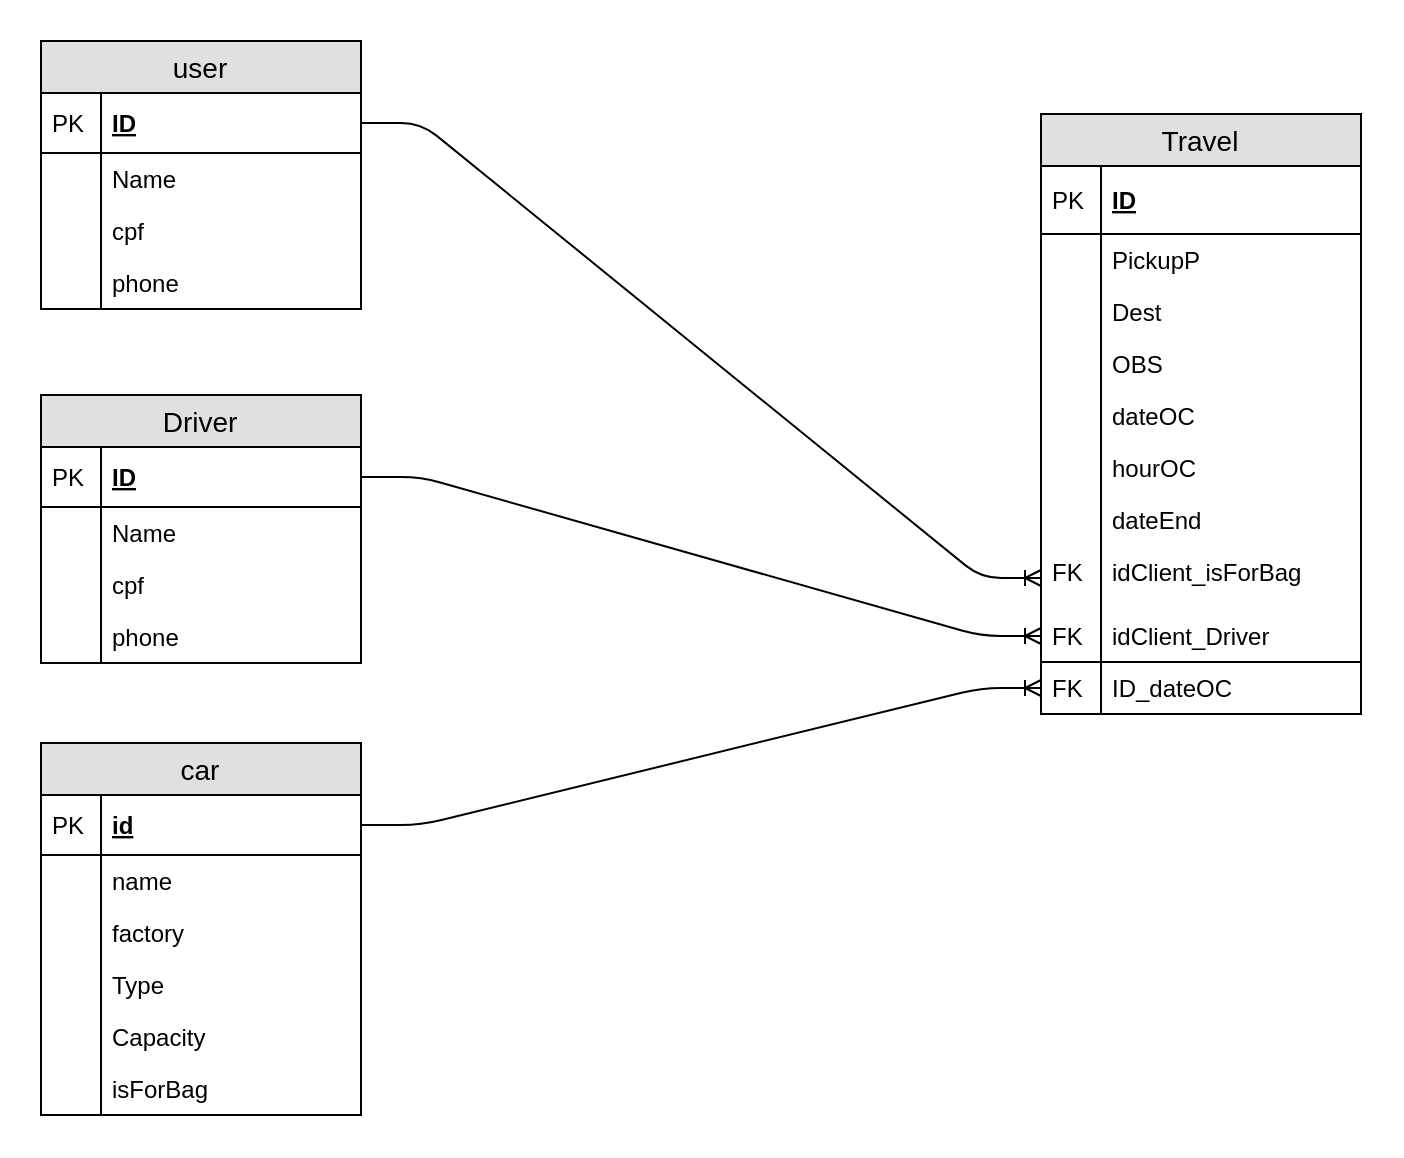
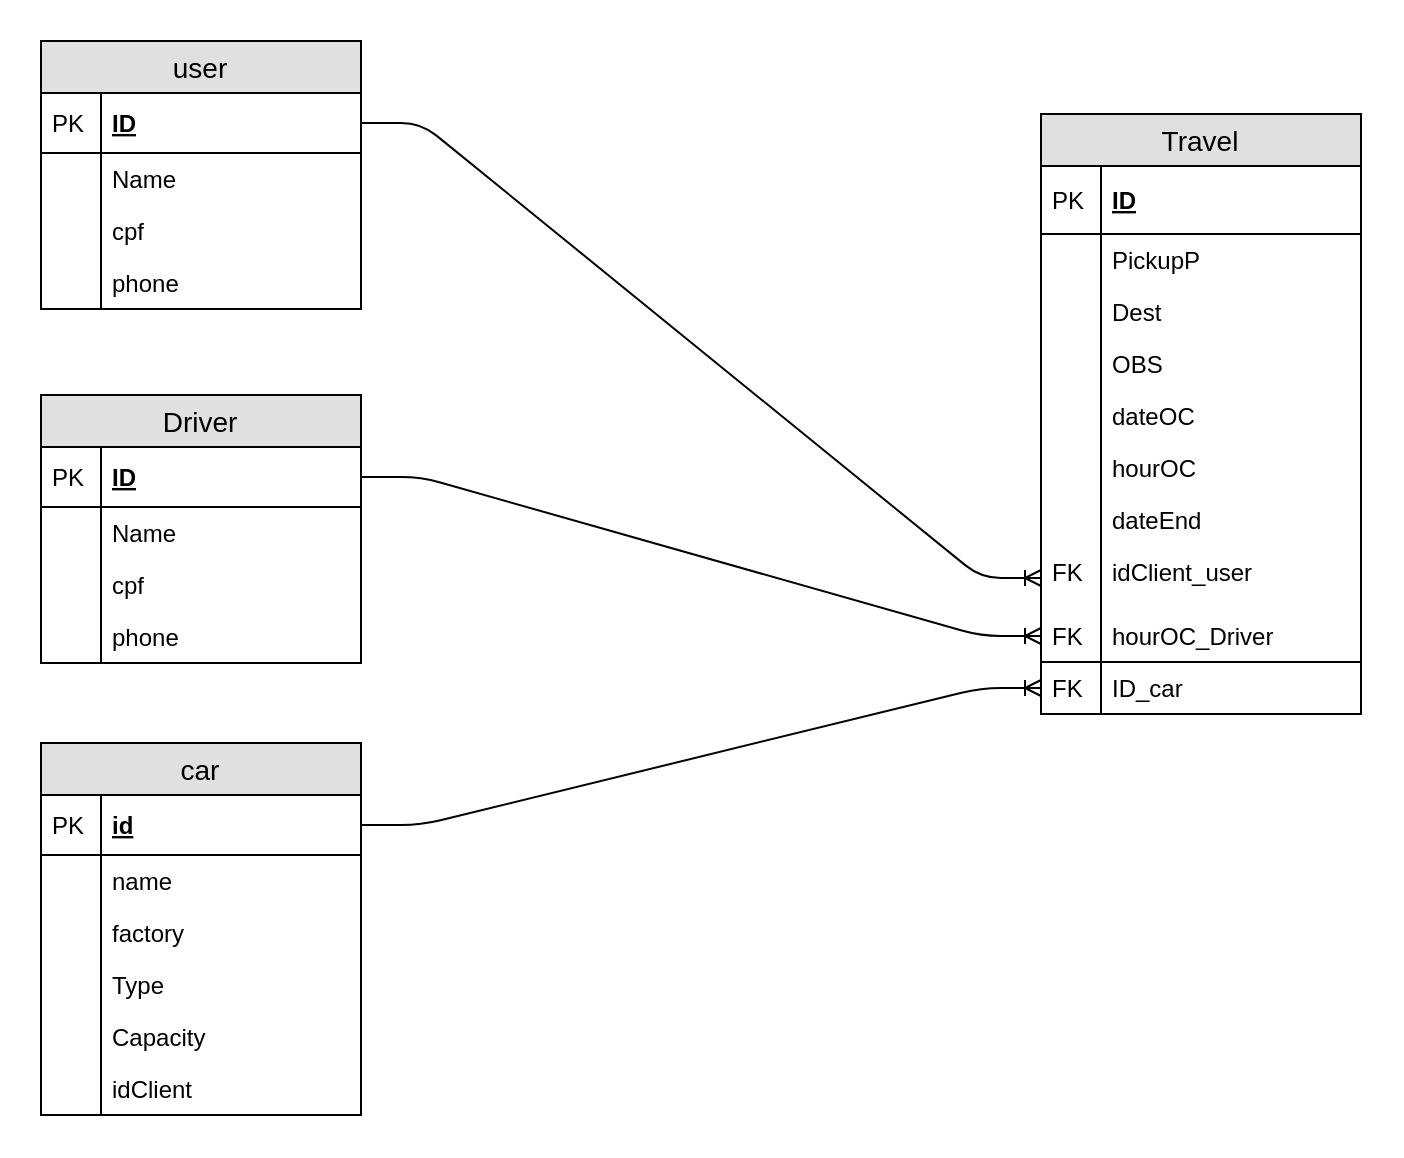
  <mxCell id="0" />
  <mxCell id="1" parent="0" />
  <mxCell id="2" value="user" style="swimlane;fontStyle=0;childLayout=stackLayout;horizontal=1;startSize=26;fillColor=#e0e0e0;horizontalStack=0;resizeParent=1;resizeParentMax=0;resizeLast=0;collapsible=1;marginBottom=0;swimlaneFillColor=#ffffff;align=center;fontSize=14;" parent="1" vertex="1"><mxGeometry x="20" y="20" width="160" height="134" as="geometry" /></mxCell>
  <mxCell id="3" value="ID" style="shape=partialRectangle;top=0;left=0;right=0;bottom=1;align=left;verticalAlign=middle;fillColor=none;spacingLeft=34;spacingRight=4;overflow=hidden;rotatable=0;points=[[0,0.5],[1,0.5]];portConstraint=eastwest;dropTarget=0;fontStyle=5;fontSize=12;" parent="2" vertex="1"><mxGeometry y="26" width="160" height="30" as="geometry" /></mxCell>
  <mxCell id="4" value="PK" style="shape=partialRectangle;top=0;left=0;bottom=0;fillColor=none;align=left;verticalAlign=middle;spacingLeft=4;spacingRight=4;overflow=hidden;rotatable=0;points=[];portConstraint=eastwest;part=1;fontSize=12;" parent="3" vertex="1" connectable="0"><mxGeometry width="30" height="30" as="geometry" /></mxCell>
  <mxCell id="5" value="Name" style="shape=partialRectangle;top=0;left=0;right=0;bottom=0;align=left;verticalAlign=top;fillColor=none;spacingLeft=34;spacingRight=4;overflow=hidden;rotatable=0;points=[[0,0.5],[1,0.5]];portConstraint=eastwest;dropTarget=0;fontSize=12;" parent="2" vertex="1"><mxGeometry y="56" width="160" height="26" as="geometry" /></mxCell>
  <mxCell id="6" value="" style="shape=partialRectangle;top=0;left=0;bottom=0;fillColor=none;align=left;verticalAlign=top;spacingLeft=4;spacingRight=4;overflow=hidden;rotatable=0;points=[];portConstraint=eastwest;part=1;fontSize=12;" parent="5" vertex="1" connectable="0"><mxGeometry width="30" height="26" as="geometry" /></mxCell>
  <mxCell id="7" value="cpf" style="shape=partialRectangle;top=0;left=0;right=0;bottom=0;align=left;verticalAlign=top;fillColor=none;spacingLeft=34;spacingRight=4;overflow=hidden;rotatable=0;points=[[0,0.5],[1,0.5]];portConstraint=eastwest;dropTarget=0;fontSize=12;" parent="2" vertex="1"><mxGeometry y="82" width="160" height="26" as="geometry" /></mxCell>
  <mxCell id="8" value="" style="shape=partialRectangle;top=0;left=0;bottom=0;fillColor=none;align=left;verticalAlign=top;spacingLeft=4;spacingRight=4;overflow=hidden;rotatable=0;points=[];portConstraint=eastwest;part=1;fontSize=12;" parent="7" vertex="1" connectable="0"><mxGeometry width="30" height="26" as="geometry" /></mxCell>
  <mxCell id="9" value="phone" style="shape=partialRectangle;top=0;left=0;right=0;bottom=0;align=left;verticalAlign=top;fillColor=none;spacingLeft=34;spacingRight=4;overflow=hidden;rotatable=0;points=[[0,0.5],[1,0.5]];portConstraint=eastwest;dropTarget=0;fontSize=12;" parent="2" vertex="1"><mxGeometry y="108" width="160" height="26" as="geometry" /></mxCell>
  <mxCell id="10" value="" style="shape=partialRectangle;top=0;left=0;bottom=0;fillColor=none;align=left;verticalAlign=top;spacingLeft=4;spacingRight=4;overflow=hidden;rotatable=0;points=[];portConstraint=eastwest;part=1;fontSize=12;" parent="9" vertex="1" connectable="0"><mxGeometry width="30" height="26" as="geometry" /></mxCell>
  <mxCell id="11" value="Travel" style="swimlane;fontStyle=0;childLayout=stackLayout;horizontal=1;startSize=26;fillColor=#e0e0e0;horizontalStack=0;resizeParent=1;resizeParentMax=0;resizeLast=0;collapsible=1;marginBottom=0;swimlaneFillColor=#ffffff;align=center;fontSize=14;" parent="1" vertex="1"><mxGeometry x="520" y="56.5" width="160" height="300" as="geometry" /></mxCell>
  <mxCell id="12" value="ID" style="shape=partialRectangle;top=0;left=0;right=0;bottom=1;align=left;verticalAlign=middle;fillColor=none;spacingLeft=34;spacingRight=4;overflow=hidden;rotatable=0;points=[[0,0.5],[1,0.5]];portConstraint=eastwest;dropTarget=0;fontStyle=5;fontSize=12;" parent="11" vertex="1"><mxGeometry y="26" width="160" height="34" as="geometry" /></mxCell>
  <mxCell id="13" value="PK" style="shape=partialRectangle;top=0;left=0;bottom=0;fillColor=none;align=left;verticalAlign=middle;spacingLeft=4;spacingRight=4;overflow=hidden;rotatable=0;points=[];portConstraint=eastwest;part=1;fontSize=12;" parent="12" vertex="1" connectable="0"><mxGeometry width="30" height="34" as="geometry" /></mxCell>
  <mxCell id="14" value="PickupP" style="shape=partialRectangle;top=0;left=0;right=0;bottom=0;align=left;verticalAlign=top;fillColor=none;spacingLeft=34;spacingRight=4;overflow=hidden;rotatable=0;points=[[0,0.5],[1,0.5]];portConstraint=eastwest;dropTarget=0;fontSize=12;" parent="11" vertex="1"><mxGeometry y="60" width="160" height="26" as="geometry" /></mxCell>
  <mxCell id="15" value="" style="shape=partialRectangle;top=0;left=0;bottom=0;fillColor=none;align=left;verticalAlign=top;spacingLeft=4;spacingRight=4;overflow=hidden;rotatable=0;points=[];portConstraint=eastwest;part=1;fontSize=12;" parent="14" vertex="1" connectable="0"><mxGeometry width="30" height="26" as="geometry" /></mxCell>
  <mxCell id="16" value="Dest" style="shape=partialRectangle;top=0;left=0;right=0;bottom=0;align=left;verticalAlign=top;fillColor=none;spacingLeft=34;spacingRight=4;overflow=hidden;rotatable=0;points=[[0,0.5],[1,0.5]];portConstraint=eastwest;dropTarget=0;fontSize=12;" parent="11" vertex="1"><mxGeometry y="86" width="160" height="26" as="geometry" /></mxCell>
  <mxCell id="17" value="" style="shape=partialRectangle;top=0;left=0;bottom=0;fillColor=none;align=left;verticalAlign=top;spacingLeft=4;spacingRight=4;overflow=hidden;rotatable=0;points=[];portConstraint=eastwest;part=1;fontSize=12;" parent="16" vertex="1" connectable="0"><mxGeometry width="30" height="26" as="geometry" /></mxCell>
  <mxCell id="18" value="OBS" style="shape=partialRectangle;top=0;left=0;right=0;bottom=0;align=left;verticalAlign=top;fillColor=none;spacingLeft=34;spacingRight=4;overflow=hidden;rotatable=0;points=[[0,0.5],[1,0.5]];portConstraint=eastwest;dropTarget=0;fontSize=12;" parent="11" vertex="1"><mxGeometry y="112" width="160" height="26" as="geometry" /></mxCell>
  <mxCell id="19" value="" style="shape=partialRectangle;top=0;left=0;bottom=0;fillColor=none;align=left;verticalAlign=top;spacingLeft=4;spacingRight=4;overflow=hidden;rotatable=0;points=[];portConstraint=eastwest;part=1;fontSize=12;" parent="18" vertex="1" connectable="0"><mxGeometry width="30" height="26" as="geometry" /></mxCell>
  <mxCell id="20" value="dateOC" style="shape=partialRectangle;top=0;left=0;right=0;bottom=0;align=left;verticalAlign=top;fillColor=none;spacingLeft=34;spacingRight=4;overflow=hidden;rotatable=0;points=[[0,0.5],[1,0.5]];portConstraint=eastwest;dropTarget=0;fontSize=12;" vertex="1" parent="11"><mxGeometry y="138" width="160" height="26" as="geometry" /></mxCell>
  <mxCell id="21" value="" style="shape=partialRectangle;top=0;left=0;bottom=0;fillColor=none;align=left;verticalAlign=top;spacingLeft=4;spacingRight=4;overflow=hidden;rotatable=0;points=[];portConstraint=eastwest;part=1;fontSize=12;" vertex="1" connectable="0" parent="20"><mxGeometry width="30" height="26" as="geometry" /></mxCell>
  <mxCell id="22" value="hourOC&#10;" style="shape=partialRectangle;top=0;left=0;right=0;bottom=0;align=left;verticalAlign=top;fillColor=none;spacingLeft=34;spacingRight=4;overflow=hidden;rotatable=0;points=[[0,0.5],[1,0.5]];portConstraint=eastwest;dropTarget=0;fontSize=12;" vertex="1" parent="11"><mxGeometry y="164" width="160" height="26" as="geometry" /></mxCell>
  <mxCell id="23" value="" style="shape=partialRectangle;top=0;left=0;bottom=0;fillColor=none;align=left;verticalAlign=top;spacingLeft=4;spacingRight=4;overflow=hidden;rotatable=0;points=[];portConstraint=eastwest;part=1;fontSize=12;" vertex="1" connectable="0" parent="22"><mxGeometry width="30" height="26" as="geometry" /></mxCell>
  <mxCell id="24" value="dateEnd" style="shape=partialRectangle;top=0;left=0;right=0;bottom=0;align=left;verticalAlign=top;fillColor=none;spacingLeft=34;spacingRight=4;overflow=hidden;rotatable=0;points=[[0,0.5],[1,0.5]];portConstraint=eastwest;dropTarget=0;fontSize=12;" vertex="1" parent="11"><mxGeometry y="190" width="160" height="26" as="geometry" /></mxCell>
  <mxCell id="25" value="" style="shape=partialRectangle;top=0;left=0;bottom=0;fillColor=none;align=left;verticalAlign=top;spacingLeft=4;spacingRight=4;overflow=hidden;rotatable=0;points=[];portConstraint=eastwest;part=1;fontSize=12;" vertex="1" connectable="0" parent="24"><mxGeometry width="30" height="26" as="geometry" /></mxCell>
- <mxCell id="26" value="idClient_isForBag" style="shape=partialRectangle;top=0;left=0;right=0;bottom=0;align=left;verticalAlign=top;fillColor=none;spacingLeft=34;spacingRight=4;overflow=hidden;rotatable=0;points=[[0,0.5],[1,0.5]];portConstraint=eastwest;dropTarget=0;fontSize=12;" parent="11" vertex="1"><mxGeometry y="216" width="160" height="32" as="geometry" /></mxCell>
+ <mxCell id="26" value="idClient_user" style="shape=partialRectangle;top=0;left=0;right=0;bottom=0;align=left;verticalAlign=top;fillColor=none;spacingLeft=34;spacingRight=4;overflow=hidden;rotatable=0;points=[[0,0.5],[1,0.5]];portConstraint=eastwest;dropTarget=0;fontSize=12;" parent="11" vertex="1"><mxGeometry y="216" width="160" height="32" as="geometry" /></mxCell>
  <mxCell id="27" value="FK" style="shape=partialRectangle;top=0;left=0;bottom=0;fillColor=none;align=left;verticalAlign=top;spacingLeft=4;spacingRight=4;overflow=hidden;rotatable=0;points=[];portConstraint=eastwest;part=1;fontSize=12;" parent="26" vertex="1" connectable="0"><mxGeometry width="30" height="32" as="geometry" /></mxCell>
- <mxCell id="28" value="idClient_Driver" style="shape=partialRectangle;top=0;left=0;right=0;bottom=1;align=left;verticalAlign=top;fillColor=none;spacingLeft=34;spacingRight=4;overflow=hidden;rotatable=0;points=[[0,0.5],[1,0.5]];portConstraint=eastwest;dropTarget=0;fontSize=12;" parent="11" vertex="1"><mxGeometry y="248" width="160" height="26" as="geometry" /></mxCell>
+ <mxCell id="28" value="hourOC_Driver" style="shape=partialRectangle;top=0;left=0;right=0;bottom=1;align=left;verticalAlign=top;fillColor=none;spacingLeft=34;spacingRight=4;overflow=hidden;rotatable=0;points=[[0,0.5],[1,0.5]];portConstraint=eastwest;dropTarget=0;fontSize=12;" parent="11" vertex="1"><mxGeometry y="248" width="160" height="26" as="geometry" /></mxCell>
  <mxCell id="29" value="FK" style="shape=partialRectangle;top=0;left=0;bottom=0;fillColor=none;align=left;verticalAlign=top;spacingLeft=4;spacingRight=4;overflow=hidden;rotatable=0;points=[];portConstraint=eastwest;part=1;fontSize=12;" parent="28" vertex="1" connectable="0"><mxGeometry width="30" height="26" as="geometry" /></mxCell>
- <mxCell id="30" value="ID_dateOC&#10;" style="shape=partialRectangle;top=0;left=0;right=0;bottom=1;align=left;verticalAlign=top;fillColor=none;spacingLeft=34;spacingRight=4;overflow=hidden;rotatable=0;points=[[0,0.5],[1,0.5]];portConstraint=eastwest;dropTarget=0;fontSize=12;" parent="11" vertex="1"><mxGeometry y="274" width="160" height="26" as="geometry" /></mxCell>
+ <mxCell id="30" value="ID_car&#10;" style="shape=partialRectangle;top=0;left=0;right=0;bottom=1;align=left;verticalAlign=top;fillColor=none;spacingLeft=34;spacingRight=4;overflow=hidden;rotatable=0;points=[[0,0.5],[1,0.5]];portConstraint=eastwest;dropTarget=0;fontSize=12;" parent="11" vertex="1"><mxGeometry y="274" width="160" height="26" as="geometry" /></mxCell>
  <mxCell id="31" value="FK" style="shape=partialRectangle;top=0;left=0;bottom=0;fillColor=none;align=left;verticalAlign=top;spacingLeft=4;spacingRight=4;overflow=hidden;rotatable=0;points=[];portConstraint=eastwest;part=1;fontSize=12;" parent="30" vertex="1" connectable="0"><mxGeometry width="30" height="26" as="geometry" /></mxCell>
  <mxCell id="32" value="Driver" style="swimlane;fontStyle=0;childLayout=stackLayout;horizontal=1;startSize=26;fillColor=#e0e0e0;horizontalStack=0;resizeParent=1;resizeParentMax=0;resizeLast=0;collapsible=1;marginBottom=0;swimlaneFillColor=#ffffff;align=center;fontSize=14;" parent="1" vertex="1"><mxGeometry x="20" y="197" width="160" height="134" as="geometry" /></mxCell>
  <mxCell id="33" value="ID" style="shape=partialRectangle;top=0;left=0;right=0;bottom=1;align=left;verticalAlign=middle;fillColor=none;spacingLeft=34;spacingRight=4;overflow=hidden;rotatable=0;points=[[0,0.5],[1,0.5]];portConstraint=eastwest;dropTarget=0;fontStyle=5;fontSize=12;" parent="32" vertex="1"><mxGeometry y="26" width="160" height="30" as="geometry" /></mxCell>
  <mxCell id="34" value="PK" style="shape=partialRectangle;top=0;left=0;bottom=0;fillColor=none;align=left;verticalAlign=middle;spacingLeft=4;spacingRight=4;overflow=hidden;rotatable=0;points=[];portConstraint=eastwest;part=1;fontSize=12;" parent="33" vertex="1" connectable="0"><mxGeometry width="30" height="30" as="geometry" /></mxCell>
  <mxCell id="35" value="Name" style="shape=partialRectangle;top=0;left=0;right=0;bottom=0;align=left;verticalAlign=top;fillColor=none;spacingLeft=34;spacingRight=4;overflow=hidden;rotatable=0;points=[[0,0.5],[1,0.5]];portConstraint=eastwest;dropTarget=0;fontSize=12;" parent="32" vertex="1"><mxGeometry y="56" width="160" height="26" as="geometry" /></mxCell>
  <mxCell id="36" value="" style="shape=partialRectangle;top=0;left=0;bottom=0;fillColor=none;align=left;verticalAlign=top;spacingLeft=4;spacingRight=4;overflow=hidden;rotatable=0;points=[];portConstraint=eastwest;part=1;fontSize=12;" parent="35" vertex="1" connectable="0"><mxGeometry width="30" height="26" as="geometry" /></mxCell>
  <mxCell id="37" value="cpf" style="shape=partialRectangle;top=0;left=0;right=0;bottom=0;align=left;verticalAlign=top;fillColor=none;spacingLeft=34;spacingRight=4;overflow=hidden;rotatable=0;points=[[0,0.5],[1,0.5]];portConstraint=eastwest;dropTarget=0;fontSize=12;" parent="32" vertex="1"><mxGeometry y="82" width="160" height="26" as="geometry" /></mxCell>
  <mxCell id="38" value="" style="shape=partialRectangle;top=0;left=0;bottom=0;fillColor=none;align=left;verticalAlign=top;spacingLeft=4;spacingRight=4;overflow=hidden;rotatable=0;points=[];portConstraint=eastwest;part=1;fontSize=12;" parent="37" vertex="1" connectable="0"><mxGeometry width="30" height="26" as="geometry" /></mxCell>
  <mxCell id="39" value="phone" style="shape=partialRectangle;top=0;left=0;right=0;bottom=0;align=left;verticalAlign=top;fillColor=none;spacingLeft=34;spacingRight=4;overflow=hidden;rotatable=0;points=[[0,0.5],[1,0.5]];portConstraint=eastwest;dropTarget=0;fontSize=12;" parent="32" vertex="1"><mxGeometry y="108" width="160" height="26" as="geometry" /></mxCell>
  <mxCell id="40" value="" style="shape=partialRectangle;top=0;left=0;bottom=0;fillColor=none;align=left;verticalAlign=top;spacingLeft=4;spacingRight=4;overflow=hidden;rotatable=0;points=[];portConstraint=eastwest;part=1;fontSize=12;" parent="39" vertex="1" connectable="0"><mxGeometry width="30" height="26" as="geometry" /></mxCell>
  <mxCell id="41" value="" style="edgeStyle=entityRelationEdgeStyle;fontSize=12;html=1;endArrow=ERoneToMany;entryX=0;entryY=0.5;entryDx=0;entryDy=0;" parent="1" source="3" target="26" edge="1"><mxGeometry width="100" height="100" relative="1" as="geometry"><mxPoint x="30" y="438.5" as="sourcePoint" /><mxPoint x="330" y="148.5" as="targetPoint" /></mxGeometry></mxCell>
  <mxCell id="42" value="" style="edgeStyle=entityRelationEdgeStyle;fontSize=12;html=1;endArrow=ERoneToMany;entryX=0;entryY=0.5;entryDx=0;entryDy=0;exitX=1;exitY=0.5;exitDx=0;exitDy=0;" parent="1" source="33" target="28" edge="1"><mxGeometry width="100" height="100" relative="1" as="geometry"><mxPoint x="30" y="438.5" as="sourcePoint" /><mxPoint x="130" y="338.5" as="targetPoint" /></mxGeometry></mxCell>
  <mxCell id="43" value="car" style="swimlane;fontStyle=0;childLayout=stackLayout;horizontal=1;startSize=26;fillColor=#e0e0e0;horizontalStack=0;resizeParent=1;resizeParentMax=0;resizeLast=0;collapsible=1;marginBottom=0;swimlaneFillColor=#ffffff;align=center;fontSize=14;" parent="1" vertex="1"><mxGeometry x="20" y="371" width="160" height="186" as="geometry" /></mxCell>
  <mxCell id="44" value="id" style="shape=partialRectangle;top=0;left=0;right=0;bottom=1;align=left;verticalAlign=middle;fillColor=none;spacingLeft=34;spacingRight=4;overflow=hidden;rotatable=0;points=[[0,0.5],[1,0.5]];portConstraint=eastwest;dropTarget=0;fontStyle=5;fontSize=12;" parent="43" vertex="1"><mxGeometry y="26" width="160" height="30" as="geometry" /></mxCell>
  <mxCell id="45" value="PK" style="shape=partialRectangle;top=0;left=0;bottom=0;fillColor=none;align=left;verticalAlign=middle;spacingLeft=4;spacingRight=4;overflow=hidden;rotatable=0;points=[];portConstraint=eastwest;part=1;fontSize=12;" parent="44" vertex="1" connectable="0"><mxGeometry width="30" height="30" as="geometry" /></mxCell>
  <mxCell id="46" value="name" style="shape=partialRectangle;top=0;left=0;right=0;bottom=0;align=left;verticalAlign=top;fillColor=none;spacingLeft=34;spacingRight=4;overflow=hidden;rotatable=0;points=[[0,0.5],[1,0.5]];portConstraint=eastwest;dropTarget=0;fontSize=12;" parent="43" vertex="1"><mxGeometry y="56" width="160" height="26" as="geometry" /></mxCell>
  <mxCell id="47" value="" style="shape=partialRectangle;top=0;left=0;bottom=0;fillColor=none;align=left;verticalAlign=top;spacingLeft=4;spacingRight=4;overflow=hidden;rotatable=0;points=[];portConstraint=eastwest;part=1;fontSize=12;" parent="46" vertex="1" connectable="0"><mxGeometry width="30" height="26" as="geometry" /></mxCell>
  <mxCell id="48" value="factory" style="shape=partialRectangle;top=0;left=0;right=0;bottom=0;align=left;verticalAlign=top;fillColor=none;spacingLeft=34;spacingRight=4;overflow=hidden;rotatable=0;points=[[0,0.5],[1,0.5]];portConstraint=eastwest;dropTarget=0;fontSize=12;" parent="43" vertex="1"><mxGeometry y="82" width="160" height="26" as="geometry" /></mxCell>
  <mxCell id="49" value="" style="shape=partialRectangle;top=0;left=0;bottom=0;fillColor=none;align=left;verticalAlign=top;spacingLeft=4;spacingRight=4;overflow=hidden;rotatable=0;points=[];portConstraint=eastwest;part=1;fontSize=12;" parent="48" vertex="1" connectable="0"><mxGeometry width="30" height="26" as="geometry" /></mxCell>
  <mxCell id="50" value="Type" style="shape=partialRectangle;top=0;left=0;right=0;bottom=0;align=left;verticalAlign=top;fillColor=none;spacingLeft=34;spacingRight=4;overflow=hidden;rotatable=0;points=[[0,0.5],[1,0.5]];portConstraint=eastwest;dropTarget=0;fontSize=12;" parent="43" vertex="1"><mxGeometry y="108" width="160" height="26" as="geometry" /></mxCell>
  <mxCell id="51" value="" style="shape=partialRectangle;top=0;left=0;bottom=0;fillColor=none;align=left;verticalAlign=top;spacingLeft=4;spacingRight=4;overflow=hidden;rotatable=0;points=[];portConstraint=eastwest;part=1;fontSize=12;" parent="50" vertex="1" connectable="0"><mxGeometry width="30" height="26" as="geometry" /></mxCell>
  <mxCell id="52" value="Capacity" style="shape=partialRectangle;top=0;left=0;right=0;bottom=0;align=left;verticalAlign=top;fillColor=none;spacingLeft=34;spacingRight=4;overflow=hidden;rotatable=0;points=[[0,0.5],[1,0.5]];portConstraint=eastwest;dropTarget=0;fontSize=12;" parent="43" vertex="1"><mxGeometry y="134" width="160" height="26" as="geometry" /></mxCell>
  <mxCell id="53" value="" style="shape=partialRectangle;top=0;left=0;bottom=0;fillColor=none;align=left;verticalAlign=top;spacingLeft=4;spacingRight=4;overflow=hidden;rotatable=0;points=[];portConstraint=eastwest;part=1;fontSize=12;" parent="52" vertex="1" connectable="0"><mxGeometry width="30" height="26" as="geometry" /></mxCell>
- <mxCell id="54" value="isForBag" style="shape=partialRectangle;top=0;left=0;right=0;bottom=1;align=left;verticalAlign=top;fillColor=none;spacingLeft=34;spacingRight=4;overflow=hidden;rotatable=0;points=[[0,0.5],[1,0.5]];portConstraint=eastwest;dropTarget=0;fontSize=12;" parent="43" vertex="1"><mxGeometry y="160" width="160" height="26" as="geometry" /></mxCell>
+ <mxCell id="54" value="idClient" style="shape=partialRectangle;top=0;left=0;right=0;bottom=1;align=left;verticalAlign=top;fillColor=none;spacingLeft=34;spacingRight=4;overflow=hidden;rotatable=0;points=[[0,0.5],[1,0.5]];portConstraint=eastwest;dropTarget=0;fontSize=12;" parent="43" vertex="1"><mxGeometry y="160" width="160" height="26" as="geometry" /></mxCell>
  <mxCell id="55" value="" style="shape=partialRectangle;top=0;left=0;bottom=0;fillColor=none;align=left;verticalAlign=top;spacingLeft=4;spacingRight=4;overflow=hidden;rotatable=0;points=[];portConstraint=eastwest;part=1;fontSize=12;" parent="54" vertex="1" connectable="0"><mxGeometry width="30" height="26" as="geometry" /></mxCell>
  <mxCell id="56" value="" style="edgeStyle=entityRelationEdgeStyle;fontSize=12;html=1;endArrow=ERoneToMany;exitX=1;exitY=0.5;exitDx=0;exitDy=0;entryX=0;entryY=0.5;entryDx=0;entryDy=0;" parent="1" source="44" target="30" edge="1"><mxGeometry width="100" height="100" relative="1" as="geometry"><mxPoint x="30" y="648.5" as="sourcePoint" /><mxPoint x="350" y="168.5" as="targetPoint" /></mxGeometry></mxCell>
